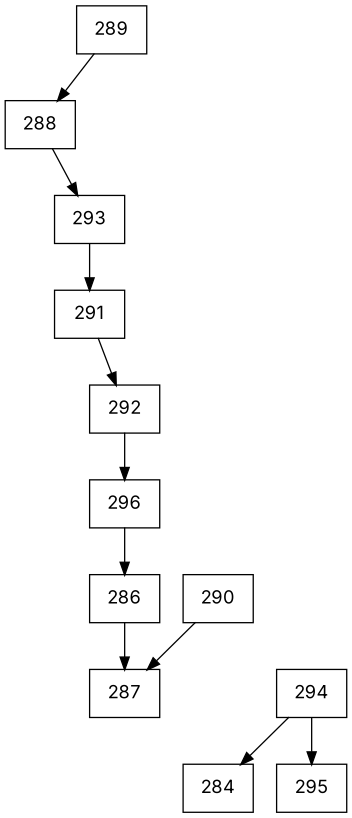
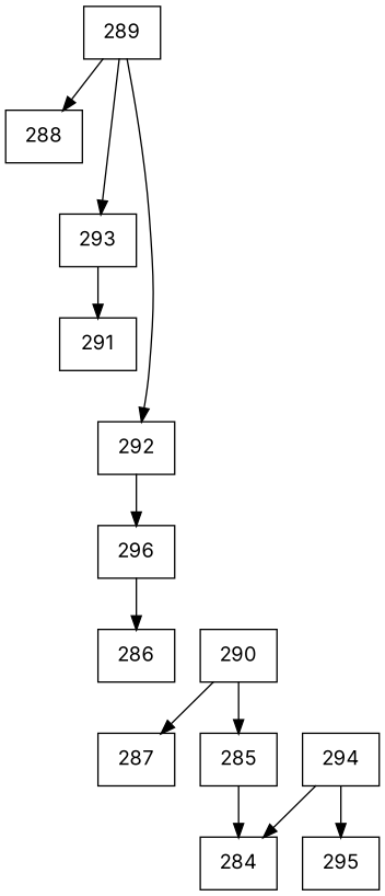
  digraph {
    fontname=Inter
    node [fontname=Inter shape=record]
    edge [fontname=Inter]
    n1 [label="{289}"]
    n2 [label="{288}"]
    n3 [label="{293}"]
    n4 [label="{291}"]
    n5 [label="{292}"]
    n6 [label="{296}"]
    n7 [label="{286}"]
    n8 [label="{287}"]
    n9 [label="{290}"]
+   n10 [label="{285}"]
    n11 [label="{284}"]
    n12 [label="{294}"]
    n13 [label="{295}"]
    n1 -> n2
-   n2 -> n3
+   n1 -> n3
    n3 -> n4
-   n4 -> n5
+   n1 -> n5
    n5 -> n6
    n6 -> n7
-   n7 -> n8
    n9 -> n8
+   n9 -> n10
+   n10 -> n11
    n12 -> n11
    n12 -> n13
  }
